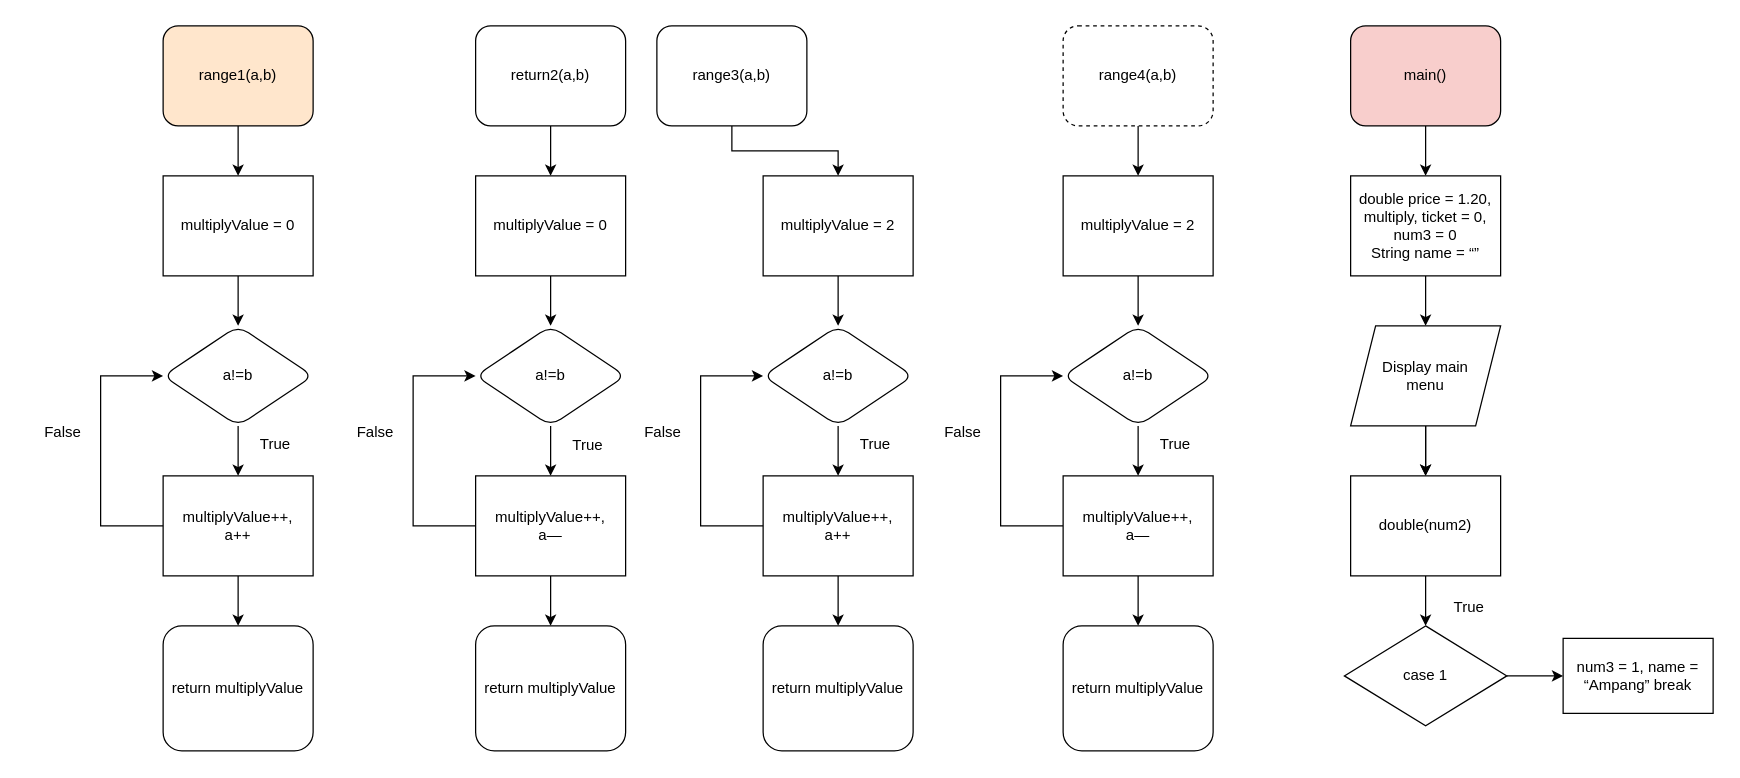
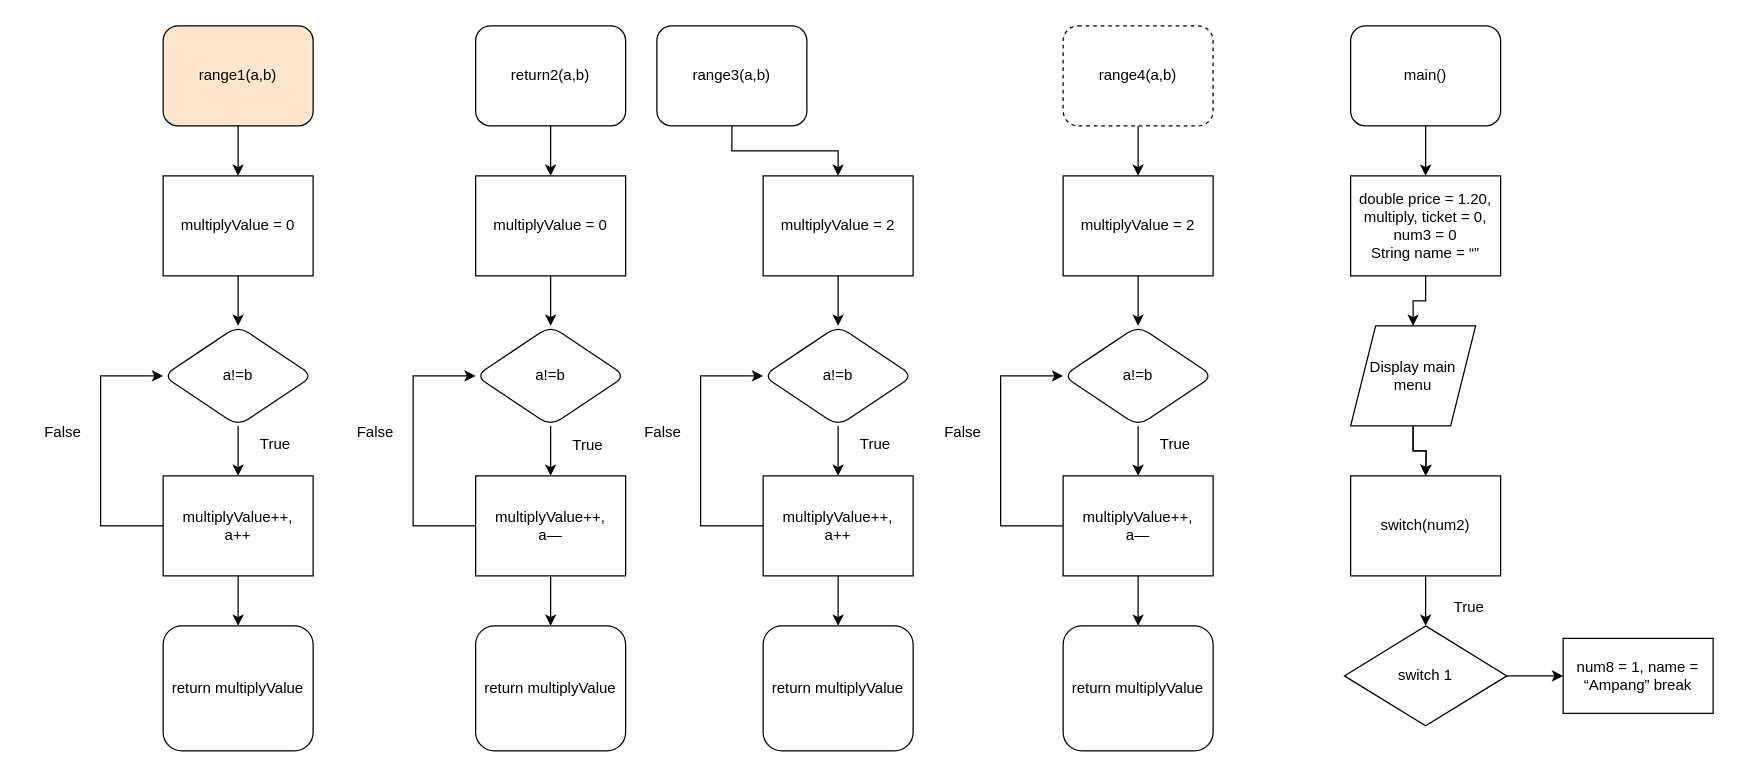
  <mxCell id="0" />
  <mxCell id="1" parent="0" />
  <mxCell id="2" style="edgeStyle=orthogonalEdgeStyle;rounded=0;orthogonalLoop=1;jettySize=auto;html=1;entryX=0.5;entryY=0;entryDx=0;entryDy=0;" parent="1" source="3" target="5" edge="1"><mxGeometry relative="1" as="geometry"><mxPoint x="190" y="140" as="targetPoint" /></mxGeometry></mxCell>
  <mxCell id="3" value="range1(a,b)" style="rounded=1;whiteSpace=wrap;html=1;fillColor=#ffe6cc;" parent="1" vertex="1"><mxGeometry x="130" width="120" height="80" as="geometry" y="20" /></mxCell>
  <mxCell id="4" style="edgeStyle=orthogonalEdgeStyle;rounded=0;orthogonalLoop=1;jettySize=auto;html=1;fontFamily=Helvetica;fontSize=12;fontColor=default;entryX=0.5;entryY=0;entryDx=0;entryDy=0;" parent="1" source="5" target="7" edge="1"><mxGeometry x="1" y="28" relative="1" as="geometry"><mxPoint x="190" y="260" as="targetPoint" /><mxPoint x="-8" y="20" as="offset" /></mxGeometry></mxCell>
  <mxCell id="5" value="multiplyValue = 0" style="rounded=0;whiteSpace=wrap;html=1;strokeColor=default;fontFamily=Helvetica;fontSize=12;fontColor=default;fillColor=default;" parent="1" vertex="1"><mxGeometry x="130" y="140" width="120" height="80" as="geometry" /></mxCell>
  <mxCell id="6" style="edgeStyle=orthogonalEdgeStyle;rounded=0;orthogonalLoop=1;jettySize=auto;html=1;fontFamily=Helvetica;fontSize=12;fontColor=default;entryX=0.5;entryY=0;entryDx=0;entryDy=0;" parent="1" source="7" target="9" edge="1"><mxGeometry relative="1" as="geometry"><mxPoint x="190" y="380" as="targetPoint" /></mxGeometry></mxCell>
  <mxCell id="7" value="a!=b" style="rhombus;whiteSpace=wrap;html=1;rounded=1;strokeColor=default;fontFamily=Helvetica;fontSize=12;fontColor=default;fillColor=default;" parent="1" vertex="1"><mxGeometry x="130" y="260" width="120" height="80" as="geometry" /></mxCell>
  <mxCell id="8" style="edgeStyle=orthogonalEdgeStyle;rounded=0;orthogonalLoop=1;jettySize=auto;html=1;fontFamily=Helvetica;fontSize=12;fontColor=default;entryX=0.5;entryY=0;entryDx=0;entryDy=0;" parent="1" source="9" target="10" edge="1"><mxGeometry relative="1" as="geometry"><mxPoint x="190" y="500" as="targetPoint" /><Array as="points" /></mxGeometry></mxCell>
  <mxCell id="9" value="multiplyValue++,&lt;br&gt;a++" style="rounded=0;whiteSpace=wrap;html=1;strokeColor=default;fontFamily=Helvetica;fontSize=12;fontColor=default;fillColor=default;" parent="1" vertex="1"><mxGeometry x="130" y="380" width="120" height="80" as="geometry" /></mxCell>
  <mxCell id="10" value="return multiplyValue" style="rounded=1;whiteSpace=wrap;html=1;strokeColor=default;fontFamily=Helvetica;fontSize=12;fontColor=default;fillColor=default;" parent="1" vertex="1"><mxGeometry x="130" y="500" width="120" height="100" as="geometry" /></mxCell>
  <mxCell id="11" style="edgeStyle=orthogonalEdgeStyle;rounded=0;orthogonalLoop=1;jettySize=auto;html=1;entryX=0.5;entryY=0;entryDx=0;entryDy=0;" parent="1" source="12" target="14" edge="1"><mxGeometry relative="1" as="geometry"><mxPoint x="440" y="140" as="targetPoint" /></mxGeometry></mxCell>
  <mxCell id="12" value="return2(a,b)" style="rounded=1;whiteSpace=wrap;html=1;" parent="1" vertex="1"><mxGeometry x="380" width="120" height="80" as="geometry" y="20" /></mxCell>
  <mxCell id="13" style="edgeStyle=orthogonalEdgeStyle;rounded=0;orthogonalLoop=1;jettySize=auto;html=1;fontFamily=Helvetica;fontSize=12;fontColor=default;entryX=0.5;entryY=0;entryDx=0;entryDy=0;" parent="1" source="14" target="16" edge="1"><mxGeometry x="1" y="28" relative="1" as="geometry"><mxPoint x="440" y="260" as="targetPoint" /><mxPoint x="-8" y="20" as="offset" /></mxGeometry></mxCell>
  <mxCell id="14" value="multiplyValue = 0" style="rounded=0;whiteSpace=wrap;html=1;strokeColor=default;fontFamily=Helvetica;fontSize=12;fontColor=default;fillColor=default;" parent="1" vertex="1"><mxGeometry x="380" y="140" width="120" height="80" as="geometry" /></mxCell>
  <mxCell id="15" style="edgeStyle=orthogonalEdgeStyle;rounded=0;orthogonalLoop=1;jettySize=auto;html=1;fontFamily=Helvetica;fontSize=12;fontColor=default;entryX=0.5;entryY=0;entryDx=0;entryDy=0;" parent="1" source="16" target="18" edge="1"><mxGeometry relative="1" as="geometry"><mxPoint x="440" y="380" as="targetPoint" /></mxGeometry></mxCell>
  <mxCell id="16" value="a!=b" style="rhombus;whiteSpace=wrap;html=1;rounded=1;strokeColor=default;fontFamily=Helvetica;fontSize=12;fontColor=default;fillColor=default;" parent="1" vertex="1"><mxGeometry x="380" y="260" width="120" height="80" as="geometry" /></mxCell>
  <mxCell id="17" style="edgeStyle=orthogonalEdgeStyle;rounded=0;orthogonalLoop=1;jettySize=auto;html=1;fontFamily=Helvetica;fontSize=12;fontColor=default;entryX=0.5;entryY=0;entryDx=0;entryDy=0;" parent="1" source="18" target="19" edge="1"><mxGeometry relative="1" as="geometry"><mxPoint x="440" y="500" as="targetPoint" /><Array as="points" /></mxGeometry></mxCell>
  <mxCell id="18" value="multiplyValue++,&lt;br&gt;a—" style="rounded=0;whiteSpace=wrap;html=1;strokeColor=default;fontFamily=Helvetica;fontSize=12;fontColor=default;fillColor=default;" parent="1" vertex="1"><mxGeometry x="380" y="380" width="120" height="80" as="geometry" /></mxCell>
  <mxCell id="19" value="return multiplyValue" style="rounded=1;whiteSpace=wrap;html=1;strokeColor=default;fontFamily=Helvetica;fontSize=12;fontColor=default;fillColor=default;" parent="1" vertex="1"><mxGeometry x="380" y="500" width="120" height="100" as="geometry" /></mxCell>
  <mxCell id="20" style="edgeStyle=orthogonalEdgeStyle;rounded=0;orthogonalLoop=1;jettySize=auto;html=1;entryX=0.5;entryY=0;entryDx=0;entryDy=0;" parent="1" source="21" target="23" edge="1"><mxGeometry relative="1" as="geometry"><mxPoint x="670" y="140" as="targetPoint" /></mxGeometry></mxCell>
  <mxCell id="21" value="range3(a,b)" style="rounded=1;whiteSpace=wrap;html=1;" parent="1" vertex="1"><mxGeometry x="525" y="20" width="120" height="80" as="geometry" /></mxCell>
  <mxCell id="22" style="edgeStyle=orthogonalEdgeStyle;rounded=0;orthogonalLoop=1;jettySize=auto;html=1;fontFamily=Helvetica;fontSize=12;fontColor=default;entryX=0.5;entryY=0;entryDx=0;entryDy=0;" parent="1" source="23" target="25" edge="1"><mxGeometry x="1" y="28" relative="1" as="geometry"><mxPoint x="670" y="260" as="targetPoint" /><mxPoint x="-8" y="20" as="offset" /></mxGeometry></mxCell>
  <mxCell id="23" value="multiplyValue = 2" style="rounded=0;whiteSpace=wrap;html=1;strokeColor=default;fontFamily=Helvetica;fontSize=12;fontColor=default;fillColor=default;" parent="1" vertex="1"><mxGeometry x="610" y="140" width="120" height="80" as="geometry" /></mxCell>
  <mxCell id="24" style="edgeStyle=orthogonalEdgeStyle;rounded=0;orthogonalLoop=1;jettySize=auto;html=1;fontFamily=Helvetica;fontSize=12;fontColor=default;entryX=0.5;entryY=0;entryDx=0;entryDy=0;" parent="1" source="25" target="27" edge="1"><mxGeometry relative="1" as="geometry"><mxPoint x="670" y="380" as="targetPoint" /></mxGeometry></mxCell>
  <mxCell id="25" value="a!=b" style="rhombus;whiteSpace=wrap;html=1;rounded=1;strokeColor=default;fontFamily=Helvetica;fontSize=12;fontColor=default;fillColor=default;" parent="1" vertex="1"><mxGeometry x="610" y="260" width="120" height="80" as="geometry" /></mxCell>
  <mxCell id="26" style="edgeStyle=orthogonalEdgeStyle;rounded=0;orthogonalLoop=1;jettySize=auto;html=1;fontFamily=Helvetica;fontSize=12;fontColor=default;entryX=0.5;entryY=0;entryDx=0;entryDy=0;" parent="1" source="27" target="28" edge="1"><mxGeometry relative="1" as="geometry"><mxPoint x="670" y="500" as="targetPoint" /><Array as="points" /></mxGeometry></mxCell>
  <mxCell id="27" value="multiplyValue++,&lt;br&gt;a++" style="rounded=0;whiteSpace=wrap;html=1;strokeColor=default;fontFamily=Helvetica;fontSize=12;fontColor=default;fillColor=default;" parent="1" vertex="1"><mxGeometry x="610" y="380" width="120" height="80" as="geometry" /></mxCell>
  <mxCell id="28" value="return multiplyValue" style="rounded=1;whiteSpace=wrap;html=1;strokeColor=default;fontFamily=Helvetica;fontSize=12;fontColor=default;fillColor=default;" parent="1" vertex="1"><mxGeometry x="610" y="500" width="120" height="100" as="geometry" /></mxCell>
  <mxCell id="29" style="edgeStyle=orthogonalEdgeStyle;rounded=0;orthogonalLoop=1;jettySize=auto;html=1;entryX=0.5;entryY=0;entryDx=0;entryDy=0;" parent="1" source="30" target="32" edge="1"><mxGeometry relative="1" as="geometry"><mxPoint x="910" y="140" as="targetPoint" /></mxGeometry></mxCell>
  <mxCell id="30" value="range4(a,b)" style="rounded=1;whiteSpace=wrap;html=1;dashed=1;" parent="1" vertex="1"><mxGeometry x="850" width="120" height="80" as="geometry" y="20" /></mxCell>
  <mxCell id="31" style="edgeStyle=orthogonalEdgeStyle;rounded=0;orthogonalLoop=1;jettySize=auto;html=1;fontFamily=Helvetica;fontSize=12;fontColor=default;entryX=0.5;entryY=0;entryDx=0;entryDy=0;" parent="1" source="32" target="34" edge="1"><mxGeometry x="1" y="28" relative="1" as="geometry"><mxPoint x="910" y="260" as="targetPoint" /><mxPoint x="-8" y="20" as="offset" /></mxGeometry></mxCell>
  <mxCell id="32" value="multiplyValue = 2" style="rounded=0;whiteSpace=wrap;html=1;strokeColor=default;fontFamily=Helvetica;fontSize=12;fontColor=default;fillColor=default;" parent="1" vertex="1"><mxGeometry x="850" y="140" width="120" height="80" as="geometry" /></mxCell>
  <mxCell id="33" style="edgeStyle=orthogonalEdgeStyle;rounded=0;orthogonalLoop=1;jettySize=auto;html=1;fontFamily=Helvetica;fontSize=12;fontColor=default;" parent="1" source="34" target="37" edge="1"><mxGeometry relative="1" as="geometry"><mxPoint x="910" y="380" as="targetPoint" /></mxGeometry></mxCell>
  <mxCell id="34" value="a!=b" style="rhombus;whiteSpace=wrap;html=1;rounded=1;strokeColor=default;fontFamily=Helvetica;fontSize=12;fontColor=default;fillColor=default;" parent="1" vertex="1"><mxGeometry x="850" y="260" width="120" height="80" as="geometry" /></mxCell>
  <mxCell id="35" style="edgeStyle=orthogonalEdgeStyle;rounded=0;orthogonalLoop=1;jettySize=auto;html=1;fontFamily=Helvetica;fontSize=12;fontColor=default;entryX=0.5;entryY=0;entryDx=0;entryDy=0;" parent="1" source="37" target="38" edge="1"><mxGeometry relative="1" as="geometry"><mxPoint x="910" y="500" as="targetPoint" /><Array as="points" /></mxGeometry></mxCell>
  <mxCell id="36" style="edgeStyle=orthogonalEdgeStyle;rounded=0;orthogonalLoop=1;jettySize=auto;html=1;fontFamily=Helvetica;fontSize=12;fontColor=default;entryX=0;entryY=0.5;entryDx=0;entryDy=0;" edge="1" parent="1" source="37" target="34"><mxGeometry relative="1" as="geometry"><mxPoint x="780" y="230" as="targetPoint" /><Array as="points"><mxPoint x="800" y="420" /><mxPoint x="800" y="300" /></Array></mxGeometry></mxCell>
  <mxCell id="37" value="multiplyValue++,&lt;br&gt;a—" style="rounded=0;whiteSpace=wrap;html=1;strokeColor=default;fontFamily=Helvetica;fontSize=12;fontColor=default;fillColor=default;" parent="1" vertex="1"><mxGeometry x="850" y="380" width="120" height="80" as="geometry" /></mxCell>
  <mxCell id="38" value="return multiplyValue" style="rounded=1;whiteSpace=wrap;html=1;strokeColor=default;fontFamily=Helvetica;fontSize=12;fontColor=default;fillColor=default;" parent="1" vertex="1"><mxGeometry x="850" y="500" width="120" height="100" as="geometry" /></mxCell>
  <mxCell id="39" style="edgeStyle=orthogonalEdgeStyle;rounded=0;orthogonalLoop=1;jettySize=auto;html=1;entryX=0.5;entryY=0;entryDx=0;entryDy=0;" edge="1" parent="1" source="40" target="42"><mxGeometry relative="1" as="geometry"><mxPoint x="1140" y="140" as="targetPoint" /></mxGeometry></mxCell>
- <mxCell id="40" value="main()" style="rounded=1;whiteSpace=wrap;html=1;fillColor=#f8cecc;" vertex="1" parent="1"><mxGeometry x="1080" width="120" height="80" as="geometry" y="20" /></mxCell>
+ <mxCell id="40" value="main()" style="rounded=1;whiteSpace=wrap;html=1;" vertex="1" parent="1"><mxGeometry x="1080" width="120" height="80" as="geometry" y="20" /></mxCell>
  <mxCell id="41" style="edgeStyle=orthogonalEdgeStyle;rounded=0;orthogonalLoop=1;jettySize=auto;html=1;entryX=0.5;entryY=0;entryDx=0;entryDy=0;" edge="1" parent="1" source="42" target="45"><mxGeometry relative="1" as="geometry"><mxPoint x="1140" y="260" as="targetPoint" /></mxGeometry></mxCell>
  <mxCell id="42" value="double price = 1.20, multiply, ticket = 0, num3 = 0&lt;br&gt;String name = “”" style="rounded=0;whiteSpace=wrap;html=1;" vertex="1" parent="1"><mxGeometry x="1080" y="140" width="120" height="80" as="geometry" /></mxCell>
  <mxCell id="43" style="edgeStyle=orthogonalEdgeStyle;rounded=0;orthogonalLoop=1;jettySize=auto;html=1;fontFamily=Helvetica;fontSize=12;fontColor=default;" edge="1" parent="1" source="45"><mxGeometry relative="1" as="geometry"><mxPoint x="1140" y="380" as="targetPoint" /></mxGeometry></mxCell>
  <mxCell id="44" style="edgeStyle=orthogonalEdgeStyle;rounded=0;orthogonalLoop=1;jettySize=auto;html=1;entryX=0.5;entryY=0;entryDx=0;entryDy=0;fontFamily=Helvetica;fontSize=12;fontColor=default;" edge="1" parent="1" source="45"><mxGeometry relative="1" as="geometry"><mxPoint x="1140" y="380" as="targetPoint" /></mxGeometry></mxCell>
- <mxCell id="45" value="Display main&lt;br&gt;menu" style="shape=parallelogram;perimeter=parallelogramPerimeter;whiteSpace=wrap;html=1;fixedSize=1;" vertex="1" parent="1"><mxGeometry x="1080" y="260" width="120" height="80" as="geometry" /></mxCell>
+ <mxCell id="45" value="Display main&lt;br&gt;menu" style="shape=parallelogram;perimeter=parallelogramPerimeter;whiteSpace=wrap;html=1;fixedSize=1;" vertex="1" parent="1"><mxGeometry x="1080" y="260" width="100" height="80" as="geometry" /></mxCell>
  <mxCell id="46" value="True" style="text;html=1;strokeColor=none;fillColor=none;align=center;verticalAlign=middle;whiteSpace=wrap;rounded=0;fontFamily=Helvetica;fontSize=12;fontColor=default;rotation=0;" vertex="1" parent="1"><mxGeometry x="910" y="340" width="60" height="29" as="geometry" /></mxCell>
  <mxCell id="47" value="False" style="text;html=1;strokeColor=none;fillColor=none;align=center;verticalAlign=middle;whiteSpace=wrap;rounded=0;fontFamily=Helvetica;fontSize=12;fontColor=default;" vertex="1" parent="1"><mxGeometry x="740" y="330" width="60" height="30" as="geometry" /></mxCell>
  <mxCell id="48" style="edgeStyle=orthogonalEdgeStyle;rounded=0;orthogonalLoop=1;jettySize=auto;html=1;fontFamily=Helvetica;fontSize=12;fontColor=default;entryX=0;entryY=0.5;entryDx=0;entryDy=0;" edge="1" parent="1"><mxGeometry relative="1" as="geometry"><mxPoint x="610" y="300" as="targetPoint" /><mxPoint x="610" y="420" as="sourcePoint" /><Array as="points"><mxPoint x="560" y="420" /><mxPoint x="560" y="300" /></Array></mxGeometry></mxCell>
  <mxCell id="49" value="False" style="text;html=1;strokeColor=none;fillColor=none;align=center;verticalAlign=middle;whiteSpace=wrap;rounded=0;fontFamily=Helvetica;fontSize=12;fontColor=default;" vertex="1" parent="1"><mxGeometry x="500" y="330" width="60" height="30" as="geometry" /></mxCell>
  <mxCell id="50" style="edgeStyle=orthogonalEdgeStyle;rounded=0;orthogonalLoop=1;jettySize=auto;html=1;fontFamily=Helvetica;fontSize=12;fontColor=default;entryX=0;entryY=0.5;entryDx=0;entryDy=0;" edge="1" parent="1"><mxGeometry relative="1" as="geometry"><mxPoint x="380" y="300" as="targetPoint" /><mxPoint x="380" y="420" as="sourcePoint" /><Array as="points"><mxPoint x="330" y="420" /><mxPoint x="330" y="300" /></Array></mxGeometry></mxCell>
  <mxCell id="51" value="False" style="text;html=1;strokeColor=none;fillColor=none;align=center;verticalAlign=middle;whiteSpace=wrap;rounded=0;fontFamily=Helvetica;fontSize=12;fontColor=default;" vertex="1" parent="1"><mxGeometry x="270" y="330" width="60" height="30" as="geometry" /></mxCell>
  <mxCell id="52" style="edgeStyle=orthogonalEdgeStyle;rounded=0;orthogonalLoop=1;jettySize=auto;html=1;fontFamily=Helvetica;fontSize=12;fontColor=default;entryX=0;entryY=0.5;entryDx=0;entryDy=0;" edge="1" parent="1"><mxGeometry relative="1" as="geometry"><mxPoint x="130" y="300" as="targetPoint" /><mxPoint x="130" y="420" as="sourcePoint" /><Array as="points"><mxPoint x="80" y="420" /><mxPoint x="80" y="300" /></Array></mxGeometry></mxCell>
  <mxCell id="53" value="False" style="text;html=1;strokeColor=none;fillColor=none;align=center;verticalAlign=middle;whiteSpace=wrap;rounded=0;fontFamily=Helvetica;fontSize=12;fontColor=default;" vertex="1" parent="1"><mxGeometry x="20" y="330" width="60" height="30" as="geometry" /></mxCell>
  <mxCell id="54" value="True" style="text;html=1;strokeColor=none;fillColor=none;align=center;verticalAlign=middle;whiteSpace=wrap;rounded=0;fontFamily=Helvetica;fontSize=12;fontColor=default;rotation=0;" vertex="1" parent="1"><mxGeometry x="670" y="340" width="60" height="30" as="geometry" /></mxCell>
  <mxCell id="55" value="True" style="text;html=1;strokeColor=none;fillColor=none;align=center;verticalAlign=middle;whiteSpace=wrap;rounded=0;fontFamily=Helvetica;fontSize=12;fontColor=default;rotation=0;" vertex="1" parent="1"><mxGeometry x="440" y="341" width="60" height="29" as="geometry" /></mxCell>
  <mxCell id="56" value="True" style="text;html=1;strokeColor=none;fillColor=none;align=center;verticalAlign=middle;whiteSpace=wrap;rounded=0;fontFamily=Helvetica;fontSize=12;fontColor=default;rotation=0;" vertex="1" parent="1"><mxGeometry x="190" y="340" width="60" height="29" as="geometry" /></mxCell>
  <mxCell id="57" style="edgeStyle=orthogonalEdgeStyle;rounded=0;orthogonalLoop=1;jettySize=auto;html=1;fontFamily=Helvetica;fontSize=12;fontColor=default;entryX=0.5;entryY=0;entryDx=0;entryDy=0;" edge="1" parent="1" source="58" target="60"><mxGeometry relative="1" as="geometry"><mxPoint x="1140" y="500" as="targetPoint" /></mxGeometry></mxCell>
- <mxCell id="58" value="double(num2)&lt;br&gt;" style="rounded=0;whiteSpace=wrap;html=1;strokeColor=default;fontFamily=Helvetica;fontSize=12;fontColor=default;fillColor=default;" vertex="1" parent="1"><mxGeometry x="1080" y="380" width="120" height="80" as="geometry" /></mxCell>
+ <mxCell id="58" value="switch(num2)&lt;br&gt;" style="rounded=0;whiteSpace=wrap;html=1;strokeColor=default;fontFamily=Helvetica;fontSize=12;fontColor=default;fillColor=default;" vertex="1" parent="1"><mxGeometry x="1080" y="380" width="120" height="80" as="geometry" /></mxCell>
  <mxCell id="59" style="edgeStyle=orthogonalEdgeStyle;rounded=0;orthogonalLoop=1;jettySize=auto;html=1;fontFamily=Helvetica;fontSize=12;fontColor=default;" edge="1" parent="1" source="60"><mxGeometry relative="1" as="geometry"><mxPoint x="1250" y="540" as="targetPoint" /></mxGeometry></mxCell>
- <mxCell id="60" value="case 1" style="rhombus;whiteSpace=wrap;html=1;strokeColor=default;fontFamily=Helvetica;fontSize=12;fontColor=default;fillColor=default;" vertex="1" parent="1"><mxGeometry x="1075" y="500" width="130" height="80" as="geometry" /></mxCell>
- <mxCell id="61" value="num3 = 1, name = “Ampang” break" style="rounded=0;whiteSpace=wrap;html=1;strokeColor=default;fontFamily=Helvetica;fontSize=12;fontColor=default;fillColor=default;" vertex="1" parent="1"><mxGeometry x="1250" y="510" width="120" height="60" as="geometry" /></mxCell>
+ <mxCell id="60" value="switch 1" style="rhombus;whiteSpace=wrap;html=1;strokeColor=default;fontFamily=Helvetica;fontSize=12;fontColor=default;fillColor=default;" vertex="1" parent="1"><mxGeometry x="1075" y="500" width="130" height="80" as="geometry" /></mxCell>
+ <mxCell id="61" value="num8 = 1, name = “Ampang” break" style="rounded=0;whiteSpace=wrap;html=1;strokeColor=default;fontFamily=Helvetica;fontSize=12;fontColor=default;fillColor=default;" vertex="1" parent="1"><mxGeometry x="1250" y="510" width="120" height="60" as="geometry" /></mxCell>
  <mxCell id="62" value="True" style="text;html=1;strokeColor=none;fillColor=none;align=center;verticalAlign=middle;whiteSpace=wrap;rounded=0;fontFamily=Helvetica;fontSize=12;fontColor=default;" vertex="1" parent="1"><mxGeometry x="1145" y="470" width="60" height="30" as="geometry" /></mxCell>
